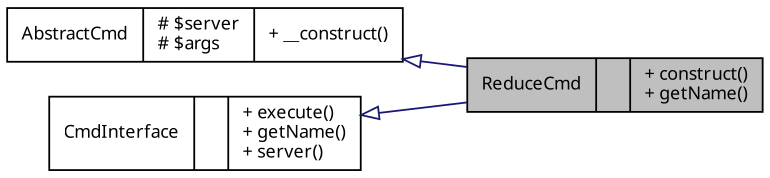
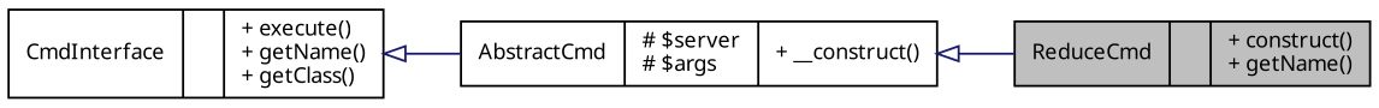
  digraph {
    rankdir=LR
    node [color=black fillcolor=white fontname="FreeSans.ttf" fontsize=10 shape=record style=filled]
    edge [arrowtail=onormal color=midnightblue dir=back fontname="FreeSans.ttf" fontsize=10 labelfontname="FreeSans.ttf" labelfontsize=10 style=solid]
    n1 [fillcolor=grey75 fontcolor=black height=0.2 label="{ReduceCmd\n||+ construct()\l+ getName()\l}" width=0.4]
    n2 [height=0.2 label="{AbstractCmd\n|# $server\l# $args\l|+ __construct()\l}" width=0.4]
-   n3 [height=0.2 label="{CmdInterface\n||+ execute()\l+ getName()\l+ server()\l}" width=0.4]
+   n3 [height=0.2 label="{CmdInterface\n||+ execute()\l+ getName()\l+ getClass()\l}" width=0.4]
    n2 -> n1
-   n3 -> n1
+   n3 -> n2
  }
